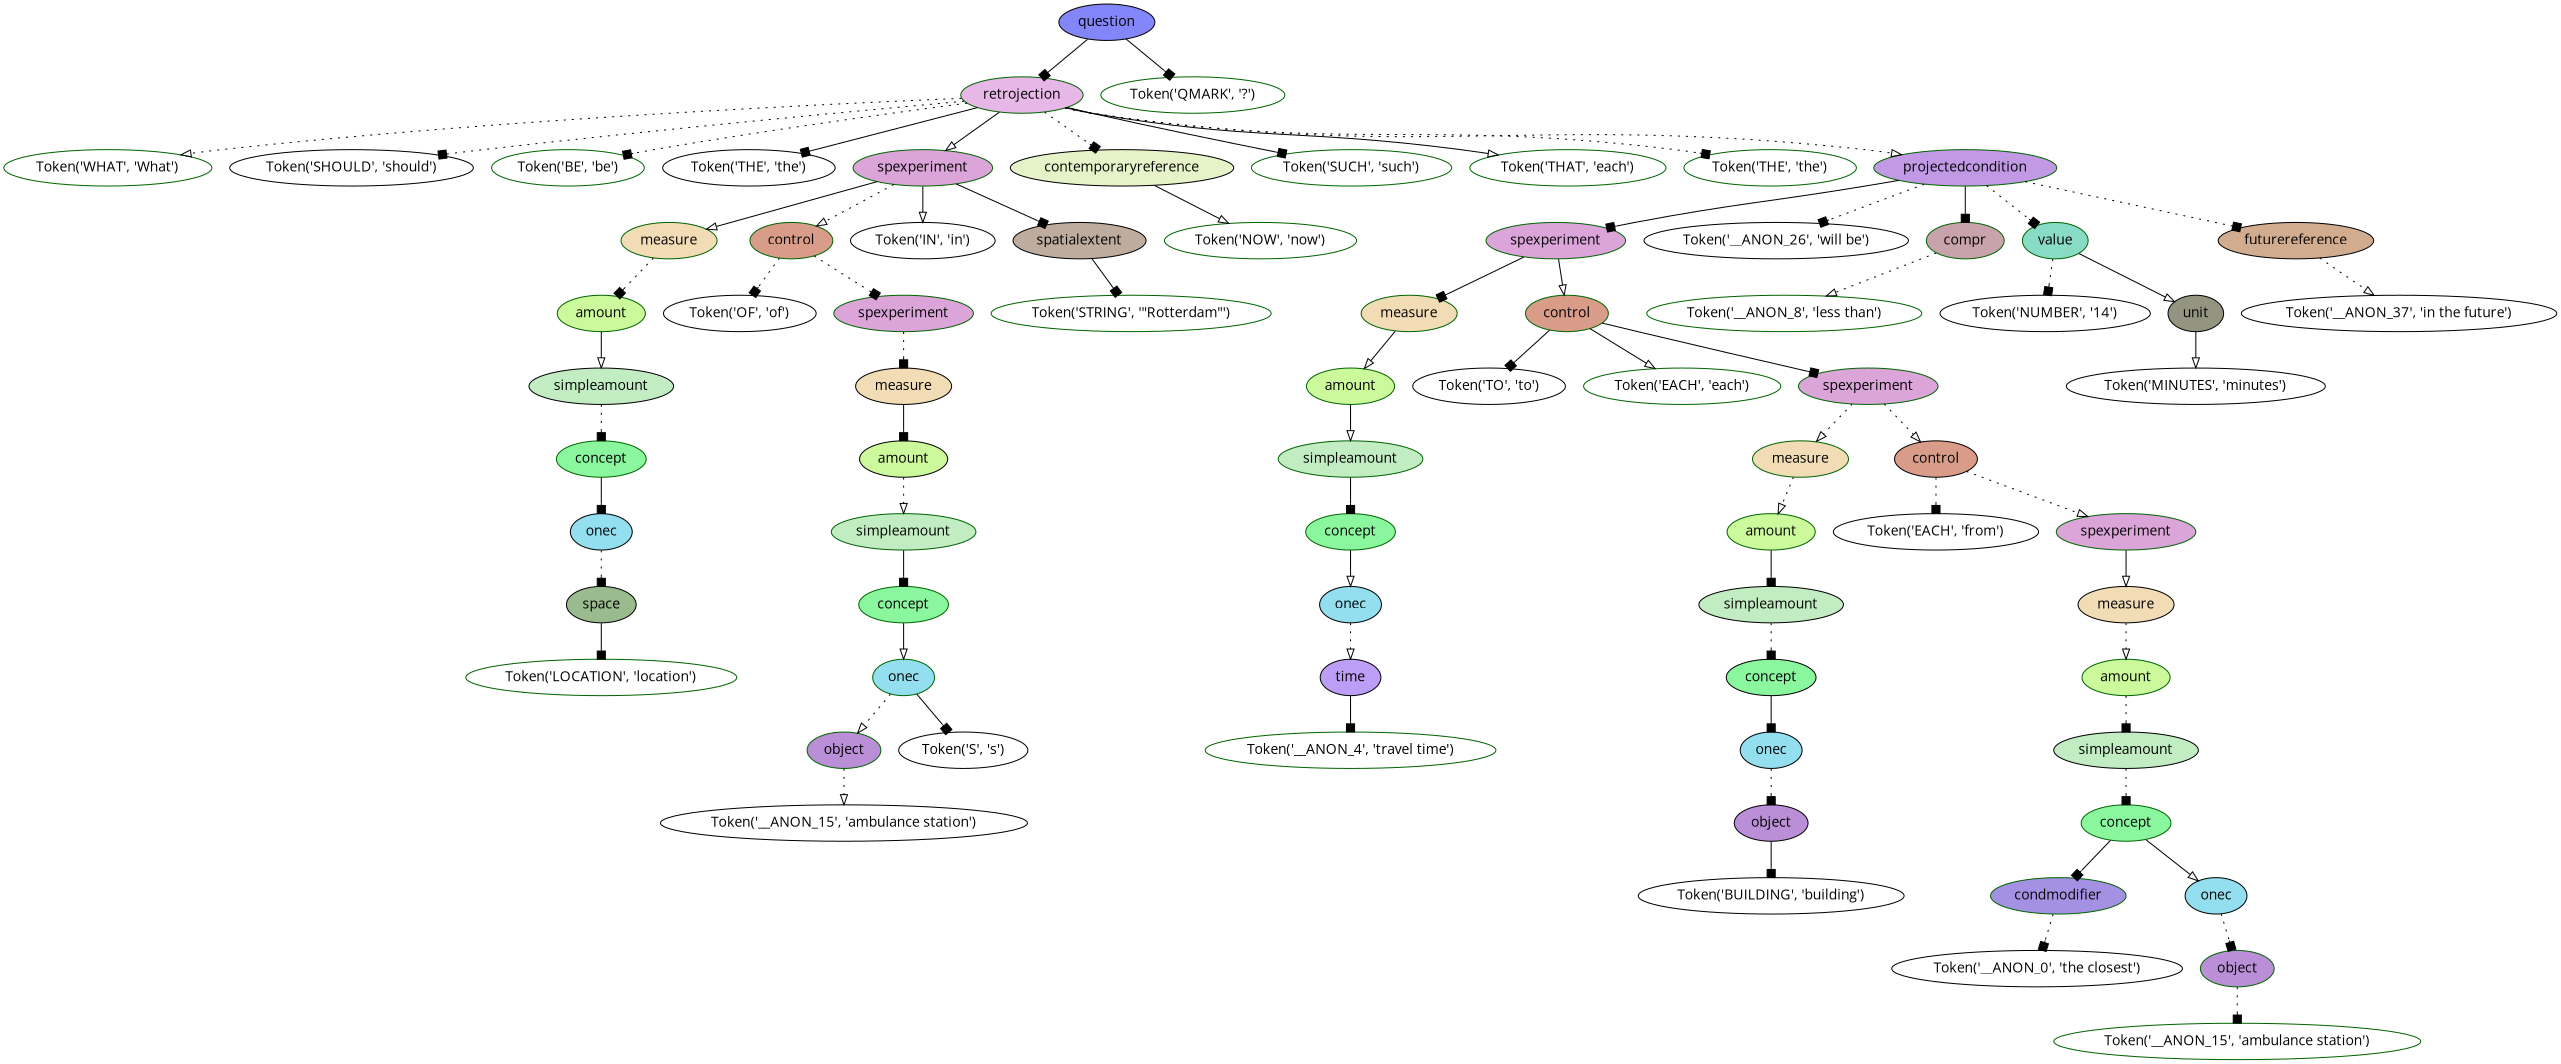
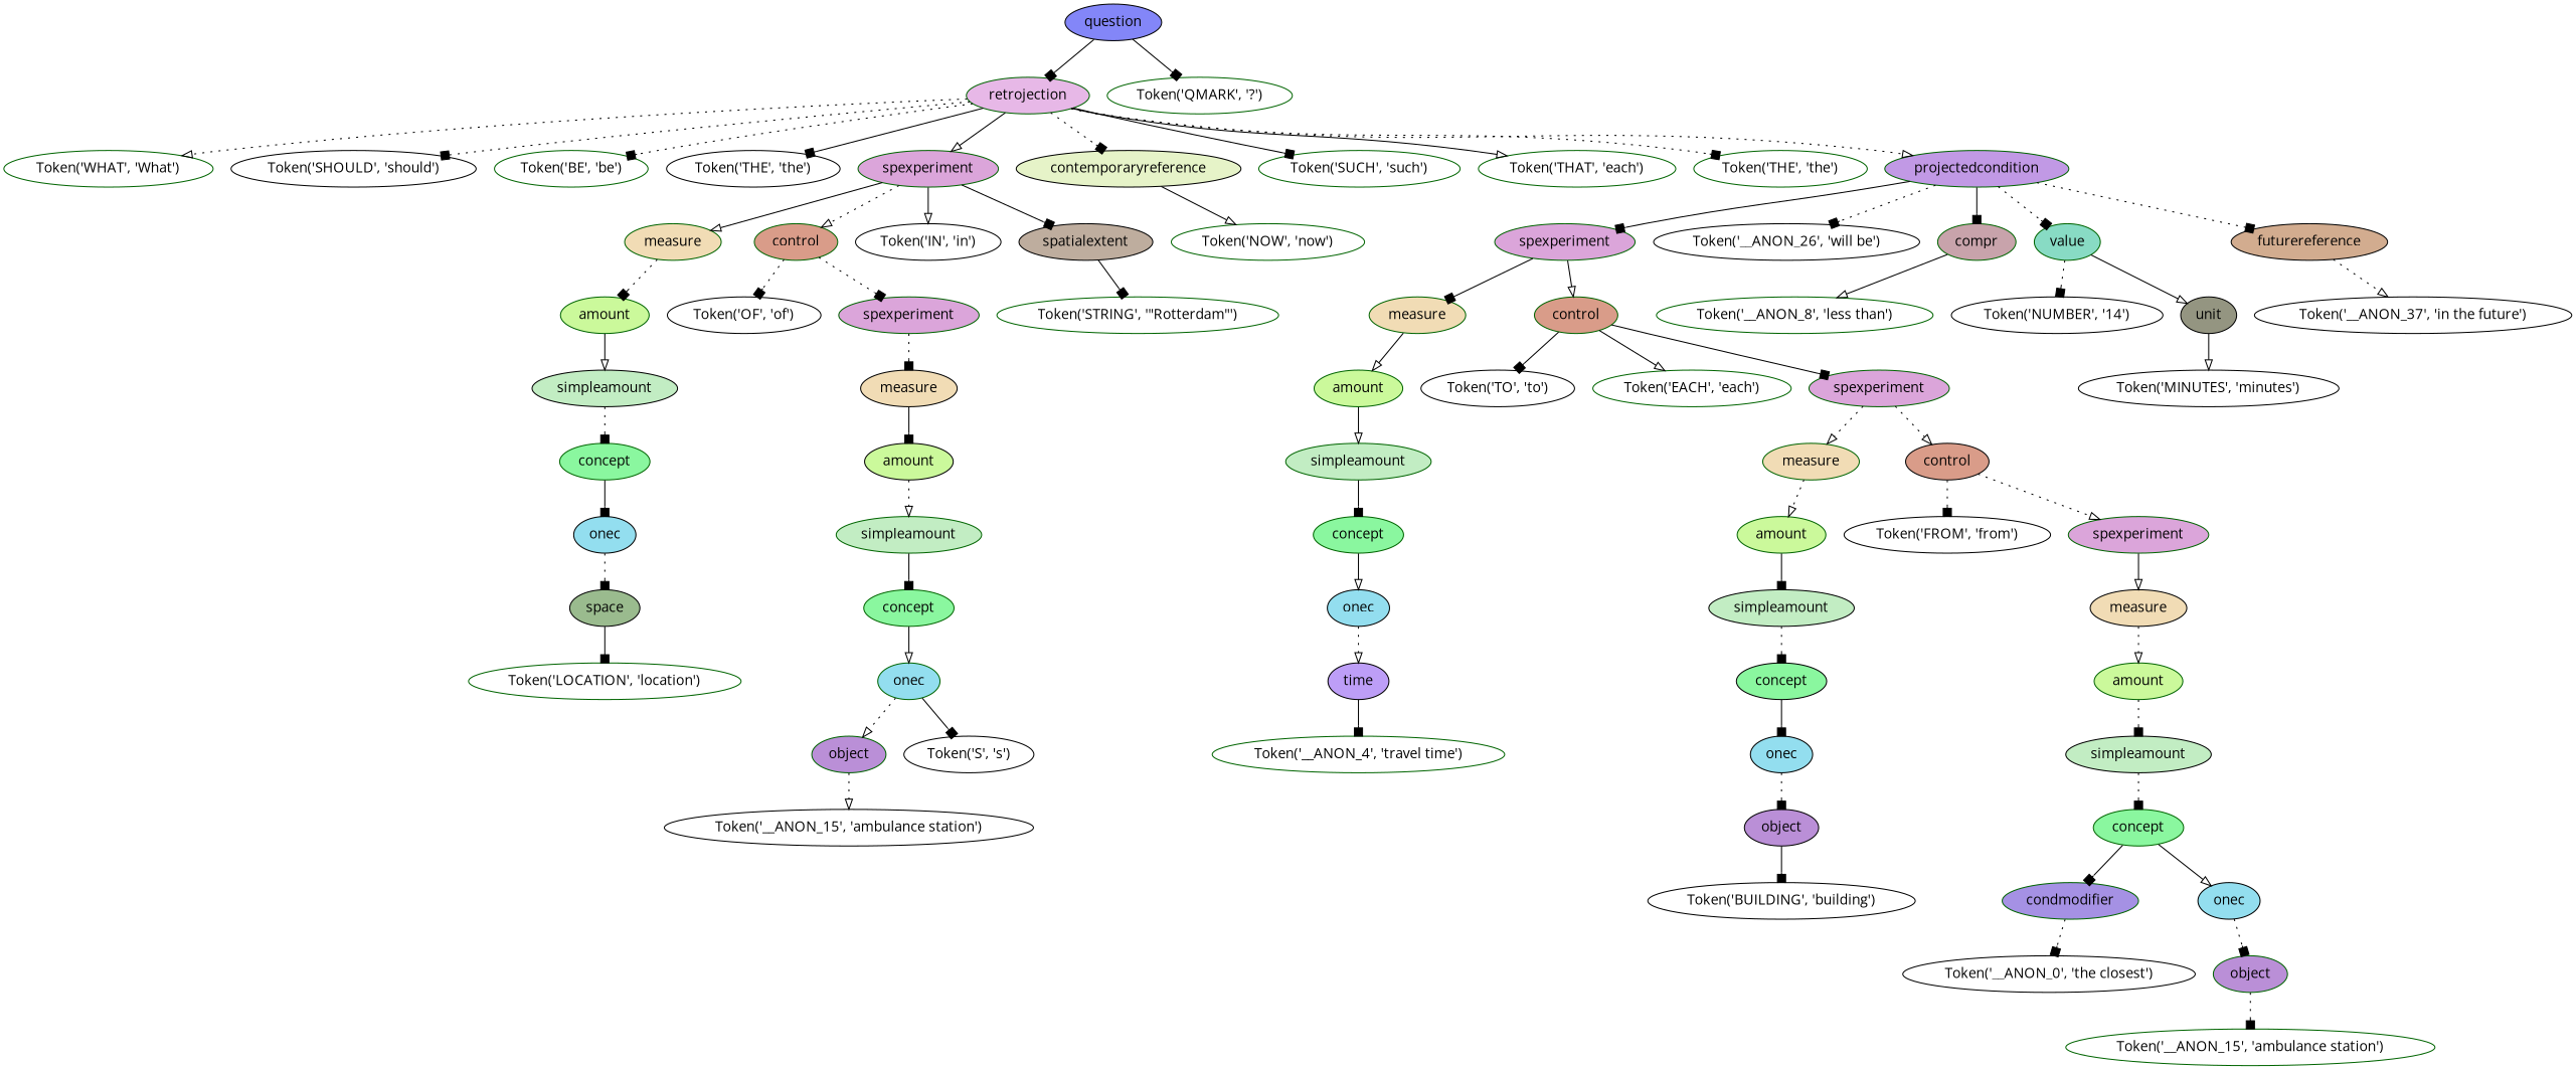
  digraph {
    fontname="Open Sans"
    rankdir=TB
    node [color=darkgreen fontname="Open Sans" style=filled]
    edge [arrowhead=box fontname="Open Sans" style=solid]
    n1 [label="Token('WHAT', 'What')" style=""]
    n2 [color=black label="Token('SHOULD', 'should')" style=""]
    n3 [label="Token('BE', 'be')" style=""]
    n4 [color=black label="Token('THE', 'the')" style=""]
    n5 [label="Token('LOCATION', 'location')" style=""]
    n6 [color=black fillcolor="#9abb8e" label=space]
    n7 [color=black fillcolor="#93deef" label=onec]
    n8 [fillcolor="#8af79f" label=concept]
    n9 [color=black fillcolor="#c2edc3" label=simpleamount]
    n10 [fillcolor="#cbf99b" label=amount]
    n11 [fillcolor="#f1dcb5" label=measure]
    n12 [color=black label="Token('OF', 'of')" style=""]
    n13 [color=black label="Token('__ANON_15', 'ambulance station')" style=""]
    n14 [fillcolor="#ba8fd7" label=object]
    n15 [color=black label="Token('S', 's')" style=""]
    n16 [fillcolor="#93deef" label=onec]
    n17 [fillcolor="#8af79f" label=concept]
    n18 [fillcolor="#c2edc3" label=simpleamount]
    n19 [color=black fillcolor="#cbf99b" label=amount]
    n20 [color=black fillcolor="#f1dcb5" label=measure]
    n21 [fillcolor="#dba5da" label=spexperiment]
    n22 [fillcolor="#d99c89" label=control]
    n23 [color=black label="Token('IN', 'in')" style=""]
    n24 [label="Token('STRING', '\"Rotterdam\"')" style=""]
    n25 [color=black fillcolor="#bead9e" label=spatialextent]
    n26 [fillcolor="#dba5da" label=spexperiment]
    n27 [label="Token('NOW', 'now')" style=""]
    n28 [color=black fillcolor="#e6f3c8" label=contemporaryreference]
    n29 [label="Token('SUCH', 'such')" style=""]
    n30 [label="Token('THAT', 'each')" style=""]
    n31 [label="Token('THE', 'the')" style=""]
    n32 [label="Token('__ANON_4', 'travel time')" style=""]
    n33 [color=black fillcolor="#bd9ef7" label=time]
    n34 [color=black fillcolor="#93deef" label=onec]
    n35 [fillcolor="#8af79f" label=concept]
    n36 [fillcolor="#c2edc3" label=simpleamount]
    n37 [fillcolor="#cbf99b" label=amount]
    n38 [fillcolor="#f1dcb5" label=measure]
    n39 [color=black label="Token('TO', 'to')" style=""]
    n40 [label="Token('EACH', 'each')" style=""]
    n41 [color=black label="Token('BUILDING', 'building')" style=""]
    n42 [color=black fillcolor="#ba8fd7" label=object]
    n43 [color=black fillcolor="#93deef" label=onec]
    n44 [color=black fillcolor="#8af79f" label=concept]
    n45 [color=black fillcolor="#c2edc3" label=simpleamount]
    n46 [fillcolor="#cbf99b" label=amount]
    n47 [fillcolor="#f1dcb5" label=measure]
-   n48 [color=black label="Token('EACH', 'from')" style=""]
+   n48 [color=black label="Token('FROM', 'from')" style=""]
    n49 [color=black label="Token('__ANON_0', 'the closest')" style=""]
    n50 [fillcolor="#a591e4" label=condmodifier]
    n51 [label="Token('__ANON_15', 'ambulance station')" style=""]
    n52 [fillcolor="#ba8fd7" label=object]
    n53 [color=black fillcolor="#93deef" label=onec]
    n54 [fillcolor="#8af79f" label=concept]
    n55 [color=black fillcolor="#c2edc3" label=simpleamount]
    n56 [fillcolor="#cbf99b" label=amount]
    n57 [color=black fillcolor="#f1dcb5" label=measure]
    n58 [fillcolor="#dba5da" label=spexperiment]
    n59 [color=black fillcolor="#d99c89" label=control]
    n60 [fillcolor="#dba5da" label=spexperiment]
    n61 [fillcolor="#d99c89" label=control]
    n62 [fillcolor="#dba5da" label=spexperiment]
    n63 [color=black label="Token('__ANON_26', 'will be')" style=""]
    n64 [label="Token('__ANON_8', 'less than')" style=""]
    n65 [fillcolor="#c8a3ab" label=compr]
    n66 [color=black label="Token('NUMBER', '14')" style=""]
    n67 [color=black label="Token('MINUTES', 'minutes')" style=""]
    n68 [color=black fillcolor="#949581" label=unit]
    n69 [fillcolor="#88dbc4" label=value]
    n70 [color=black label="Token('__ANON_37', 'in the future')" style=""]
    n71 [color=black fillcolor="#d2ac8f" label=futurereference]
    n72 [fillcolor="#c199e5" label=projectedcondition]
    n73 [fillcolor="#e7b8e7" label=retrojection]
    n74 [label="Token('QMARK', '?')" style=""]
    n75 [color=black fillcolor="#8386f8" label=question]
    n6 -> n5
    n7 -> n6 [style=dotted]
    n8 -> n7
    n9 -> n8 [style=dotted]
    n10 -> n9 [arrowhead=onormal]
    n11 -> n10 [style=dotted]
    n14 -> n13 [arrowhead=onormal style=dotted]
    n16 -> n14 [arrowhead=onormal style=dotted]
    n16 -> n15
    n17 -> n16 [arrowhead=onormal]
    n18 -> n17
    n19 -> n18 [arrowhead=onormal style=dotted]
    n20 -> n19
    n21 -> n20 [style=dotted]
    n22 -> n12 [style=dotted]
    n22 -> n21 [style=dotted]
    n25 -> n24
    n26 -> n11 [arrowhead=onormal]
    n26 -> n22 [arrowhead=onormal style=dotted]
    n26 -> n23 [arrowhead=onormal]
    n26 -> n25
    n28 -> n27 [arrowhead=onormal]
    n33 -> n32
    n34 -> n33 [arrowhead=onormal style=dotted]
    n35 -> n34 [arrowhead=onormal]
    n36 -> n35
    n37 -> n36 [arrowhead=onormal]
    n38 -> n37 [arrowhead=onormal]
    n42 -> n41
    n43 -> n42 [style=dotted]
    n44 -> n43
    n45 -> n44 [style=dotted]
    n46 -> n45
    n47 -> n46 [arrowhead=onormal style=dotted]
    n50 -> n49 [style=dotted]
    n52 -> n51 [style=dotted]
    n53 -> n52 [style=dotted]
    n54 -> n50
    n54 -> n53 [arrowhead=onormal]
    n55 -> n54 [style=dotted]
    n56 -> n55 [style=dotted]
    n57 -> n56 [arrowhead=onormal style=dotted]
    n58 -> n57 [arrowhead=onormal]
    n59 -> n48 [style=dotted]
    n59 -> n58 [arrowhead=onormal style=dotted]
    n60 -> n47 [arrowhead=onormal style=dotted]
    n60 -> n59 [arrowhead=onormal style=dotted]
    n61 -> n39
    n61 -> n40 [arrowhead=onormal]
    n61 -> n60
    n62 -> n38
    n62 -> n61 [arrowhead=onormal]
-   n65 -> n64 [arrowhead=onormal style=dotted]
+   n65 -> n64 [arrowhead=onormal]
    n68 -> n67 [arrowhead=onormal]
    n69 -> n66 [style=dotted]
    n69 -> n68 [arrowhead=onormal]
    n71 -> n70 [arrowhead=onormal style=dotted]
    n72 -> n62
    n72 -> n63 [style=dotted]
    n72 -> n65
    n72 -> n69 [style=dotted]
    n72 -> n71 [style=dotted]
    n73 -> n1 [arrowhead=onormal style=dotted]
    n73 -> n2 [style=dotted]
    n73 -> n3 [style=dotted]
    n73 -> n4
    n73 -> n26 [arrowhead=onormal]
    n73 -> n28 [style=dotted]
    n73 -> n29
    n73 -> n30 [arrowhead=onormal]
    n73 -> n31 [style=dotted]
    n73 -> n72 [arrowhead=onormal style=dotted]
    n75 -> n73
    n75 -> n74
  }
